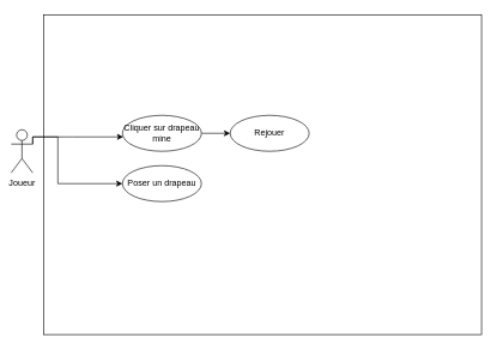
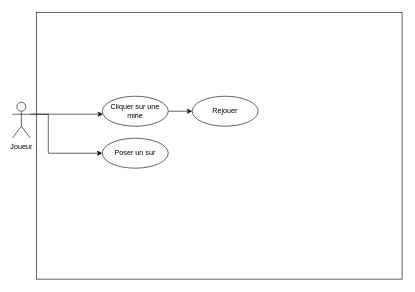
  <mxCell id="0" />
  <mxCell id="1" parent="0" />
- <mxCell id="2" value="Joueur" style="shape=umlActor;verticalLabelPosition=bottom;verticalAlign=top;html=1;outlineConnect=0;" vertex="1" parent="1"><mxGeometry x="15" y="180" width="30" height="60" as="geometry" /></mxCell>
+ <mxCell id="2" value="Joueur" style="shape=umlActor;verticalLabelPosition=bottom;verticalAlign=top;html=1;outlineConnect=0;" vertex="1" parent="1"><mxGeometry x="20" y="170" width="30" height="60" as="geometry" /></mxCell>
  <mxCell id="3" value="" style="rounded=0;whiteSpace=wrap;html=1;" vertex="1" parent="1"><mxGeometry x="60" y="20" width="610" height="445" as="geometry" /></mxCell>
- <mxCell id="4" value="Poser un drapeau" style="ellipse;whiteSpace=wrap;html=1;" vertex="1" parent="1"><mxGeometry x="170" y="230" width="110" height="50" as="geometry" /></mxCell>
+ <mxCell id="4" value="Poser un sur" style="ellipse;whiteSpace=wrap;html=1;" vertex="1" parent="1"><mxGeometry x="170" y="230" width="110" height="50" as="geometry" /></mxCell>
  <mxCell id="5" value="Rejouer" style="ellipse;whiteSpace=wrap;html=1;" vertex="1" parent="1"><mxGeometry x="320" y="160" width="110" height="50" as="geometry" /></mxCell>
  <mxCell id="6" style="edgeStyle=orthogonalEdgeStyle;rounded=0;orthogonalLoop=1;jettySize=auto;html=1;exitX=1;exitY=0.333;exitDx=0;exitDy=0;exitPerimeter=0;" edge="1" parent="1" source="2" target="4"><mxGeometry relative="1" as="geometry"><Array as="points"><mxPoint x="80" y="190" /><mxPoint x="80" y="255" /></Array></mxGeometry></mxCell>
  <mxCell id="7" style="edgeStyle=orthogonalEdgeStyle;rounded=0;orthogonalLoop=1;jettySize=auto;html=1;exitX=1;exitY=0.5;exitDx=0;exitDy=0;entryX=0;entryY=0.5;entryDx=0;entryDy=0;" edge="1" parent="1" source="8" target="5"><mxGeometry relative="1" as="geometry" /></mxCell>
- <mxCell id="8" value="Cliquer sur drapeau mine " style="ellipse;whiteSpace=wrap;html=1;" vertex="1" parent="1"><mxGeometry x="170" y="160" width="110" height="50" as="geometry" /></mxCell>
+ <mxCell id="8" value="Cliquer sur une mine " style="ellipse;whiteSpace=wrap;html=1;" vertex="1" parent="1"><mxGeometry x="170" y="160" width="110" height="50" as="geometry" /></mxCell>
  <mxCell id="9" style="edgeStyle=orthogonalEdgeStyle;rounded=0;orthogonalLoop=1;jettySize=auto;html=1;exitX=1;exitY=0.333;exitDx=0;exitDy=0;exitPerimeter=0;" edge="1" parent="1" source="2" target="8"><mxGeometry relative="1" as="geometry"><Array as="points"><mxPoint x="100" y="190" /><mxPoint x="100" y="190" /></Array></mxGeometry></mxCell>
